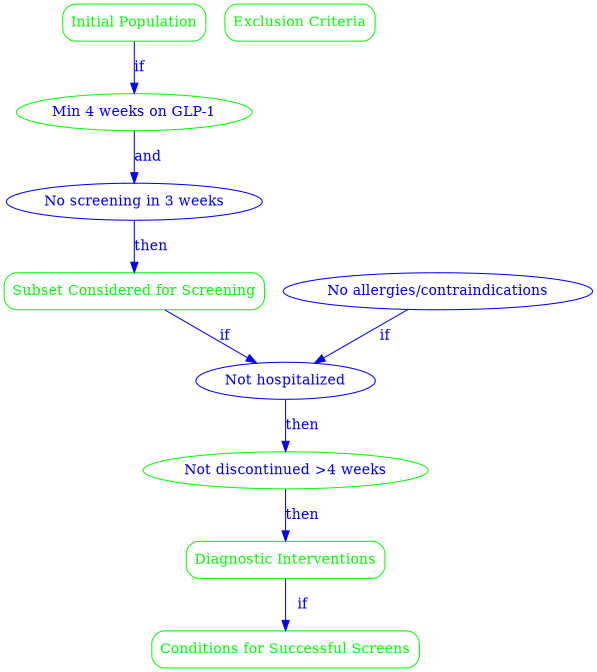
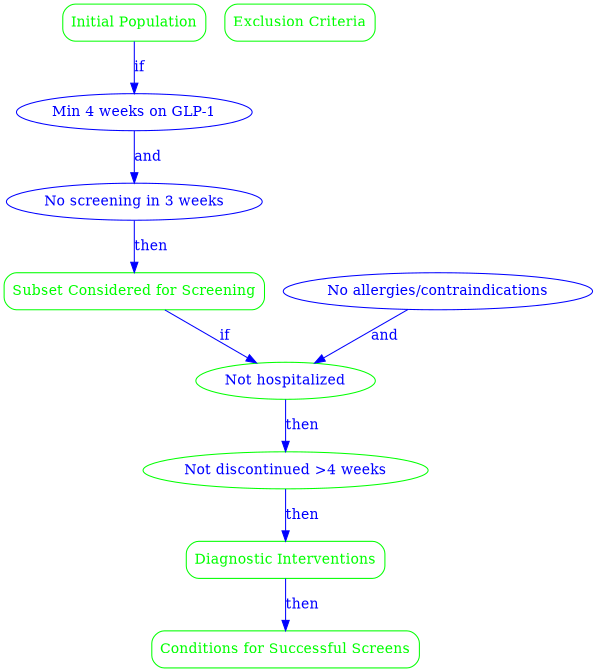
  digraph {
    rankdir=TB
    node [color=green fontcolor=green shape=box]
    edge [color=blue fontcolor=blue]
    n1 [label="Initial Population" style=rounded]
-   n2 [fontcolor=blue label="Min 4 weeks on GLP-1" shape=ellipse]
+   n2 [color=blue fontcolor=blue label="Min 4 weeks on GLP-1" shape=ellipse]
    n3 [color=blue fontcolor=blue label="No screening in 3 weeks" shape=ellipse]
    n4 [label="Subset Considered for Screening" style=rounded]
-   n5 [color=blue fontcolor=blue label="Not hospitalized" shape=ellipse]
+   n5 [fontcolor=blue label="Not hospitalized" shape=ellipse]
    n6 [color=blue fontcolor=blue label="No allergies/contraindications" shape=ellipse]
    n7 [label="Exclusion Criteria" style=rounded]
    n8 [label="Diagnostic Interventions" style=rounded]
    n9 [label="Conditions for Successful Screens" style=rounded]
    n10 [fontcolor=blue label="Not discontinued >4 weeks" shape=ellipse]
    n1 -> n2 [label=if]
    n2 -> n3 [label=and]
    n3 -> n4 [label=then]
    n4 -> n5 [label=if]
    n5 -> n10 [label=then]
-   n6 -> n5 [label=if]
-   n8 -> n9 [label=if]
+   n6 -> n5 [label=and]
+   n8 -> n9 [label=then]
    n10 -> n8 [label=then]
  }
